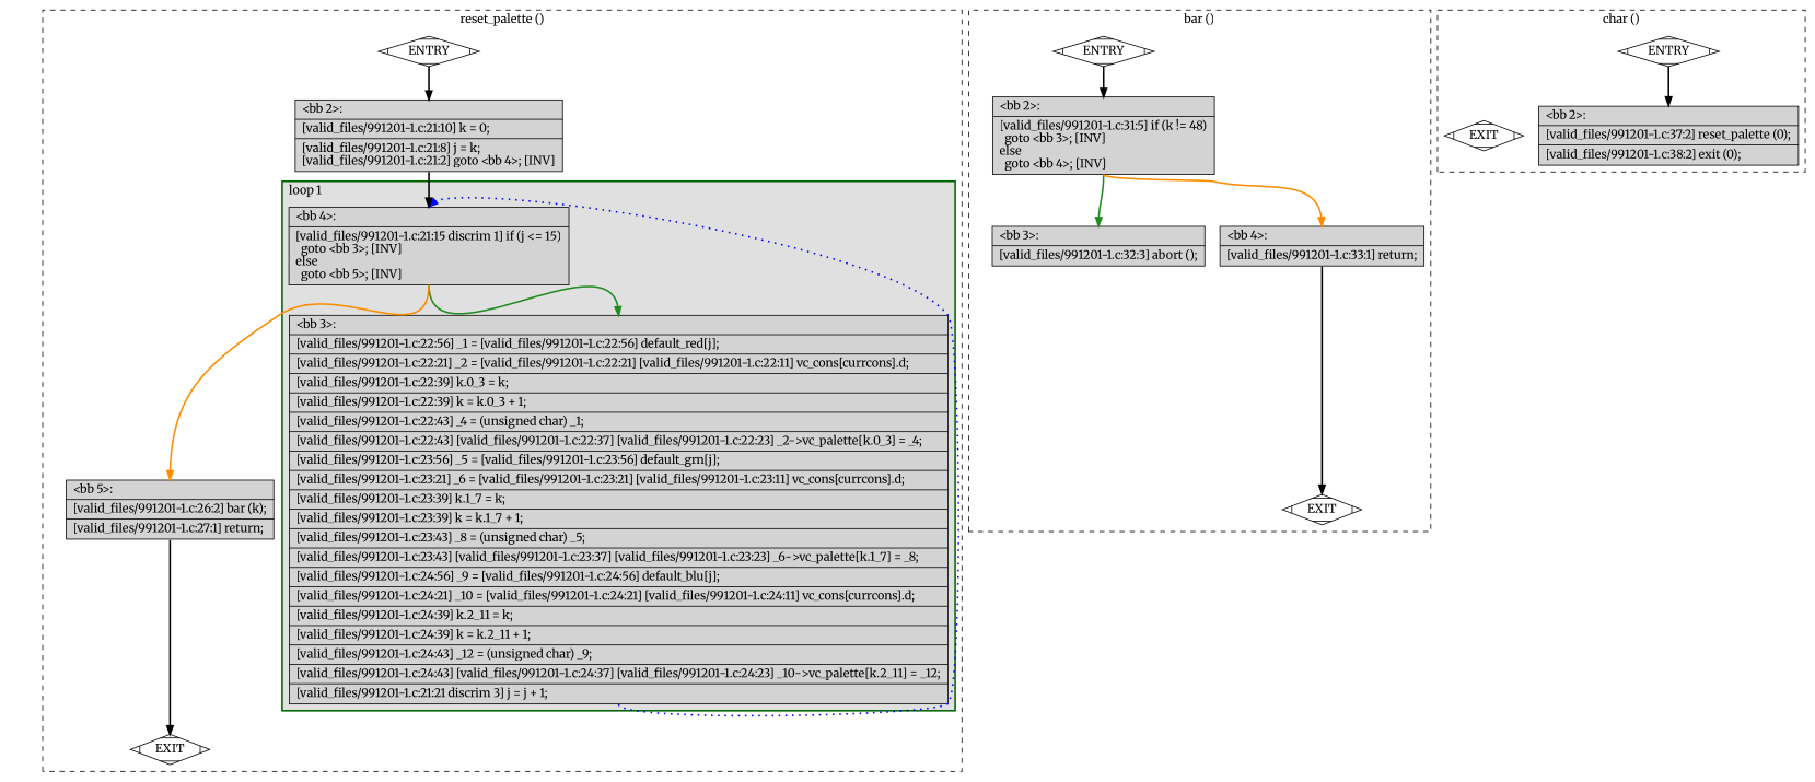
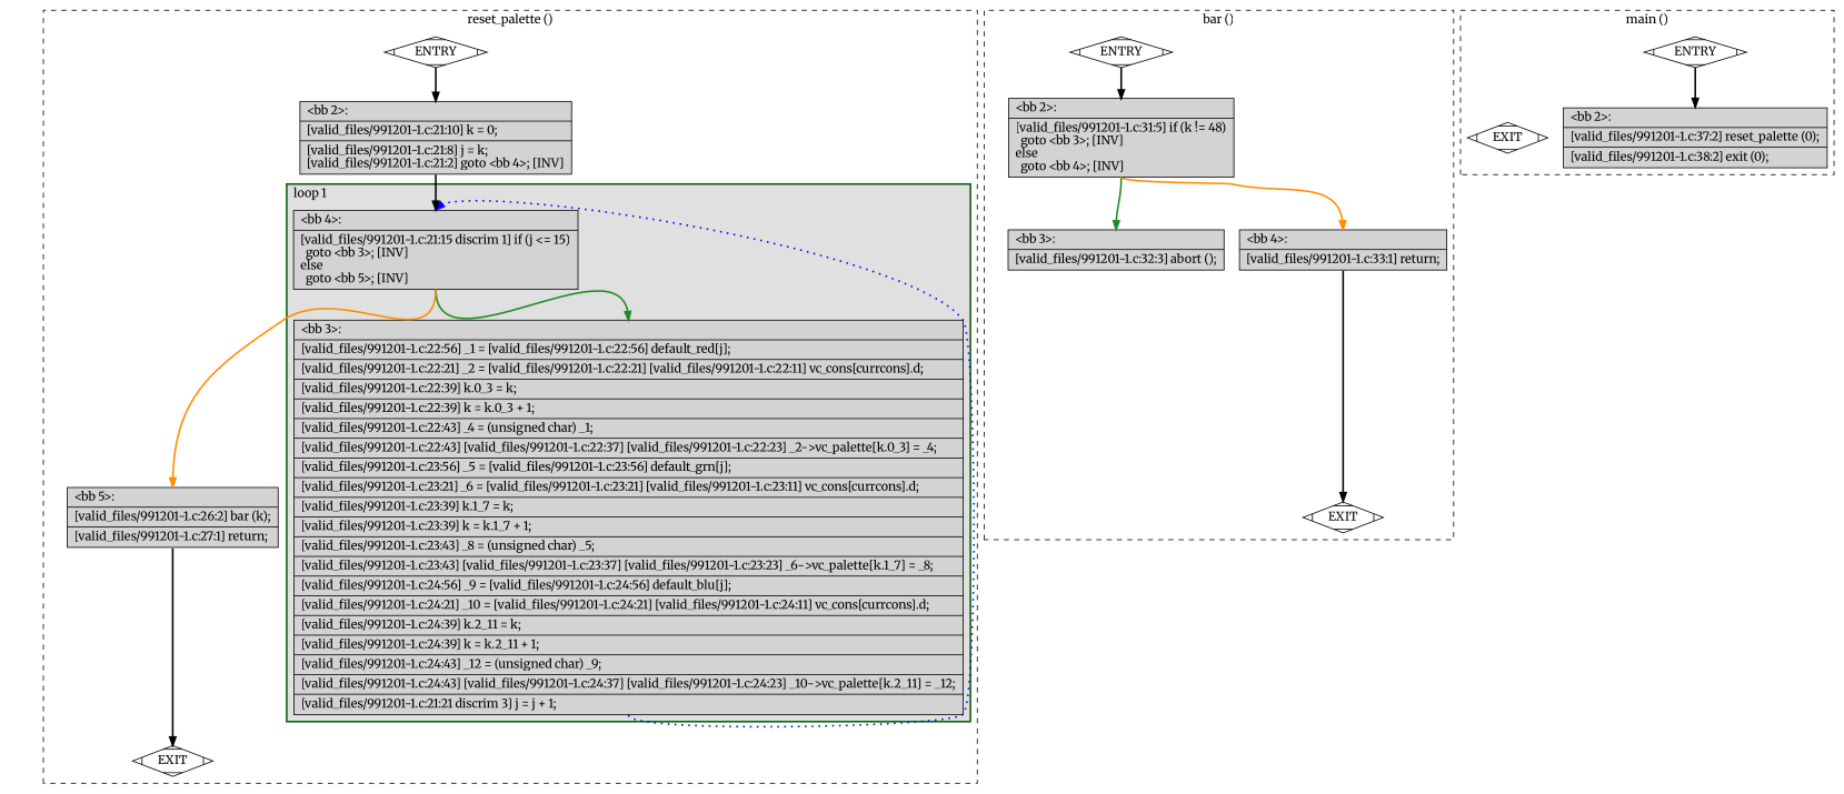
  digraph {
    fontname=Merriweather
    node [fillcolor=lightgrey shape=record style=filled fontname=Merriweather]
    edge [color=black constraint=true headport=n style="solid,bold" tailport=s weight=10 fontname=Merriweather]
    n1 [label="{\<bb\ 4\>:\l|[valid_files/991201-1.c:21:15\ discrim\ 1]\ if\ (j\ \<=\ 15)\l\ \ goto\ \<bb\ 3\>;\ [INV]\lelse\l\ \ goto\ \<bb\ 5\>;\ [INV]\l}"]
    n2 [label="{\<bb\ 3\>:\l|[valid_files/991201-1.c:22:56]\ _1\ =\ [valid_files/991201-1.c:22:56]\ default_red[j];\l|[valid_files/991201-1.c:22:21]\ _2\ =\ [valid_files/991201-1.c:22:21]\ [valid_files/991201-1.c:22:11]\ vc_cons[currcons].d;\l|[valid_files/991201-1.c:22:39]\ k.0_3\ =\ k;\l|[valid_files/991201-1.c:22:39]\ k\ =\ k.0_3\ +\ 1;\l|[valid_files/991201-1.c:22:43]\ _4\ =\ (unsigned\ char)\ _1;\l|[valid_files/991201-1.c:22:43]\ [valid_files/991201-1.c:22:37]\ [valid_files/991201-1.c:22:23]\ _2-\>vc_palette[k.0_3]\ =\ _4;\l|[valid_files/991201-1.c:23:56]\ _5\ =\ [valid_files/991201-1.c:23:56]\ default_grn[j];\l|[valid_files/991201-1.c:23:21]\ _6\ =\ [valid_files/991201-1.c:23:21]\ [valid_files/991201-1.c:23:11]\ vc_cons[currcons].d;\l|[valid_files/991201-1.c:23:39]\ k.1_7\ =\ k;\l|[valid_files/991201-1.c:23:39]\ k\ =\ k.1_7\ +\ 1;\l|[valid_files/991201-1.c:23:43]\ _8\ =\ (unsigned\ char)\ _5;\l|[valid_files/991201-1.c:23:43]\ [valid_files/991201-1.c:23:37]\ [valid_files/991201-1.c:23:23]\ _6-\>vc_palette[k.1_7]\ =\ _8;\l|[valid_files/991201-1.c:24:56]\ _9\ =\ [valid_files/991201-1.c:24:56]\ default_blu[j];\l|[valid_files/991201-1.c:24:21]\ _10\ =\ [valid_files/991201-1.c:24:21]\ [valid_files/991201-1.c:24:11]\ vc_cons[currcons].d;\l|[valid_files/991201-1.c:24:39]\ k.2_11\ =\ k;\l|[valid_files/991201-1.c:24:39]\ k\ =\ k.2_11\ +\ 1;\l|[valid_files/991201-1.c:24:43]\ _12\ =\ (unsigned\ char)\ _9;\l|[valid_files/991201-1.c:24:43]\ [valid_files/991201-1.c:24:37]\ [valid_files/991201-1.c:24:23]\ _10-\>vc_palette[k.2_11]\ =\ _12;\l|[valid_files/991201-1.c:21:21\ discrim\ 3]\ j\ =\ j\ +\ 1;\l}"]
    n3 [label="{\<bb\ 5\>:\l|[valid_files/991201-1.c:26:2]\ bar\ (k);\l|[valid_files/991201-1.c:27:1]\ return;\l}"]
    n4 [fillcolor=white label=ENTRY shape=Mdiamond]
    n5 [fillcolor=white label=EXIT shape=Mdiamond]
    n6 [label="{\<bb\ 2\>:\l|[valid_files/991201-1.c:21:10]\ k\ =\ 0;\l|[valid_files/991201-1.c:21:8]\ j\ =\ k;\l[valid_files/991201-1.c:21:2]\ goto\ \<bb\ 4\>;\ [INV]\l}"]
    n7 [fillcolor=white label=ENTRY shape=Mdiamond]
    n8 [fillcolor=white label=EXIT shape=Mdiamond]
    n9 [label="{\<bb\ 2\>:\l|[valid_files/991201-1.c:31:5]\ if\ (k\ !=\ 48)\l\ \ goto\ \<bb\ 3\>;\ [INV]\lelse\l\ \ goto\ \<bb\ 4\>;\ [INV]\l}"]
    n10 [label="{\<bb\ 3\>:\l|[valid_files/991201-1.c:32:3]\ abort\ ();\l}"]
    n11 [label="{\<bb\ 4\>:\l|[valid_files/991201-1.c:33:1]\ return;\l}"]
    n12 [fillcolor=white label=ENTRY shape=Mdiamond]
    n13 [fillcolor=white label=EXIT shape=Mdiamond]
    n14 [label="{\<bb\ 2\>:\l|[valid_files/991201-1.c:37:2]\ reset_palette\ (0);\l|[valid_files/991201-1.c:38:2]\ exit\ (0);\l}"]
    subgraph cluster_1 {
      color=black
      label="reset_palette ()"
      style=dashed
      n3
      n4
      n5
      n6
      subgraph cluster_2 {
        color=darkgreen
        fillcolor=grey88
        label="loop 1"
        labeljust=l
        penwidth=2
        style=filled
        n1
        n2
      }
    }
    subgraph cluster_3 {
      color=black
      label="bar ()"
      style=dashed
      n7
      n8
      n9
      n10
      n11
    }
    subgraph cluster_4 {
      color=black
-     label="char ()"
+     label="main ()"
      style=dashed
      n12
      n13
      n14
    }
    n1 -> n2 [color=forestgreen]
    n1 -> n3 [color=darkorange]
    n2 -> n1 [color=blue constraint=false style="dotted,bold"]
    n3 -> n5
    n4 -> n5 [style=invis color="" weight=""]
    n4 -> n6 [weight=100]
    n6 -> n1 [weight=100]
    n7 -> n8 [style=invis color="" weight=""]
    n7 -> n9 [weight=100]
    n9 -> n10 [color=forestgreen]
    n9 -> n11 [color=darkorange]
    n11 -> n8
    n12 -> n13 [style=invis color="" weight=""]
    n12 -> n14 [weight=100]
  }
